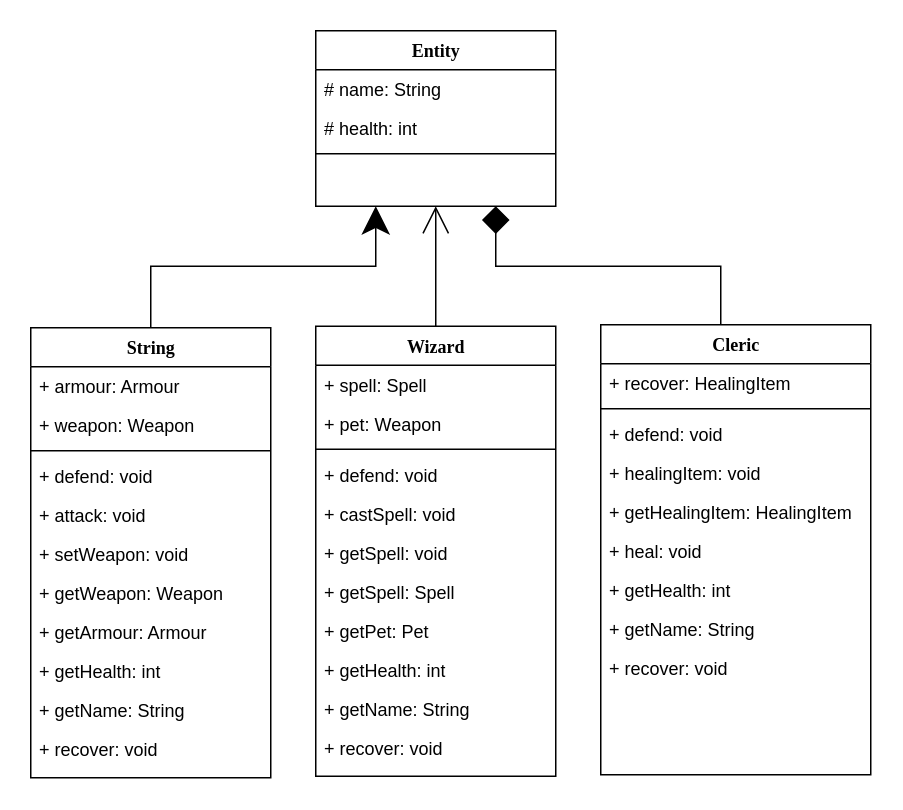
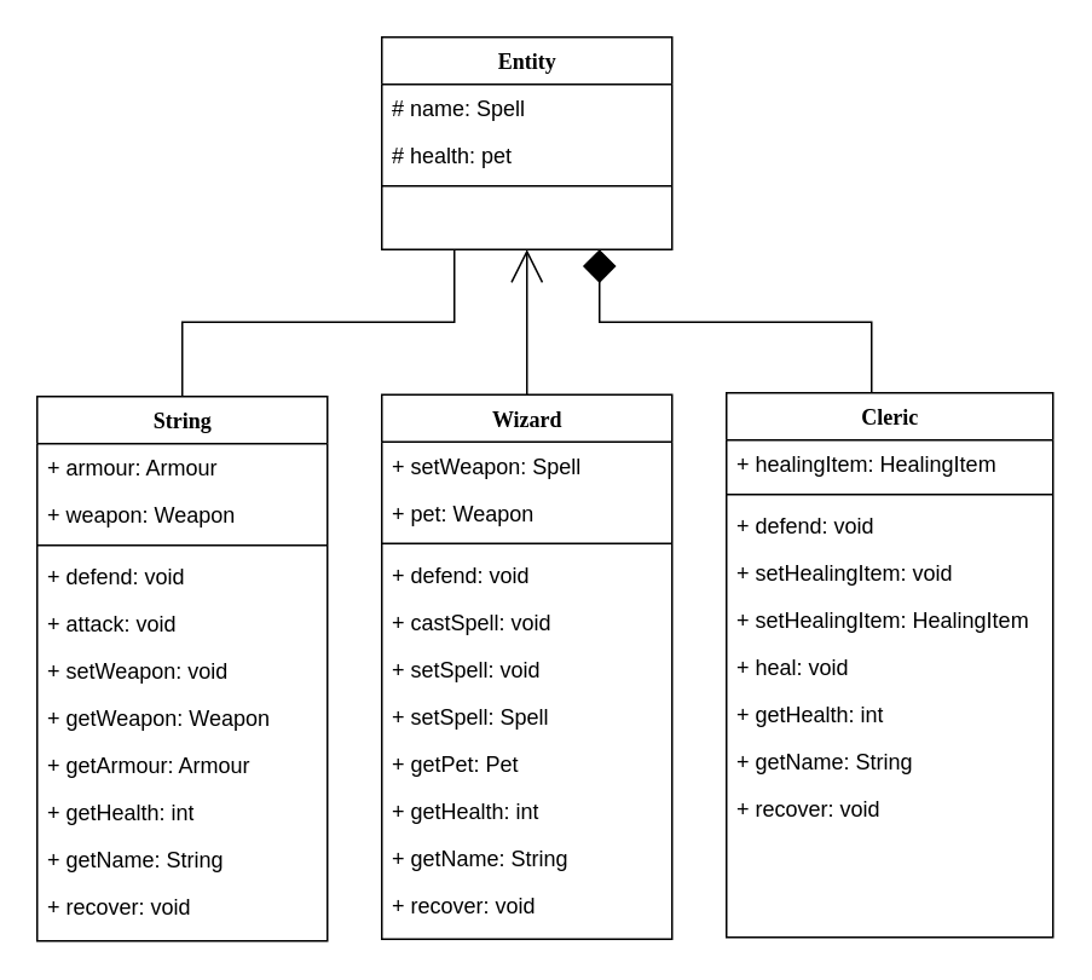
  <mxCell id="0" />
  <mxCell id="1" parent="0" />
  <mxCell id="2" value="Entity" style="swimlane;html=1;fontStyle=1;align=center;verticalAlign=top;childLayout=stackLayout;horizontal=1;startSize=26;horizontalStack=0;resizeParent=1;resizeLast=0;collapsible=1;marginBottom=0;swimlaneFillColor=#ffffff;rounded=0;shadow=0;comic=0;labelBackgroundColor=none;strokeColor=#000000;strokeWidth=1;fillColor=none;fontFamily=Verdana;fontSize=12;fontColor=#000000;" parent="1" vertex="1"><mxGeometry x="210" y="20" width="160" height="117" as="geometry" /></mxCell>
- <mxCell id="3" value="# name: String" style="text;html=1;strokeColor=none;fillColor=none;align=left;verticalAlign=top;spacingLeft=4;spacingRight=4;whiteSpace=wrap;overflow=hidden;rotatable=0;points=[[0,0.5],[1,0.5]];portConstraint=eastwest;" parent="2" vertex="1"><mxGeometry y="26" width="160" height="26" as="geometry" /></mxCell>
- <mxCell id="4" value="# health: int" style="text;html=1;strokeColor=none;fillColor=none;align=left;verticalAlign=top;spacingLeft=4;spacingRight=4;whiteSpace=wrap;overflow=hidden;rotatable=0;points=[[0,0.5],[1,0.5]];portConstraint=eastwest;" parent="2" vertex="1"><mxGeometry y="52" width="160" height="26" as="geometry" /></mxCell>
+ <mxCell id="3" value="# name: Spell" style="text;html=1;strokeColor=none;fillColor=none;align=left;verticalAlign=top;spacingLeft=4;spacingRight=4;whiteSpace=wrap;overflow=hidden;rotatable=0;points=[[0,0.5],[1,0.5]];portConstraint=eastwest;" parent="2" vertex="1"><mxGeometry y="26" width="160" height="26" as="geometry" /></mxCell>
+ <mxCell id="4" value="# health: pet" style="text;html=1;strokeColor=none;fillColor=none;align=left;verticalAlign=top;spacingLeft=4;spacingRight=4;whiteSpace=wrap;overflow=hidden;rotatable=0;points=[[0,0.5],[1,0.5]];portConstraint=eastwest;" parent="2" vertex="1"><mxGeometry y="52" width="160" height="26" as="geometry" /></mxCell>
  <mxCell id="5" value="" style="line;html=1;strokeWidth=1;fillColor=none;align=left;verticalAlign=middle;spacingTop=-1;spacingLeft=3;spacingRight=3;rotatable=0;labelPosition=right;points=[];portConstraint=eastwest;" parent="2" vertex="1"><mxGeometry y="78" width="160" height="8" as="geometry" /></mxCell>
  <mxCell id="6" style="edgeStyle=orthogonalEdgeStyle;rounded=0;html=1;labelBackgroundColor=none;startArrow=none;startFill=0;startSize=8;endArrow=open;endFill=1;endSize=16;fontFamily=Verdana;fontSize=12;" parent="1" source="7" target="2" edge="1"><mxGeometry relative="1" as="geometry" /></mxCell>
  <mxCell id="7" value="Wizard" style="swimlane;html=1;fontStyle=1;align=center;verticalAlign=top;childLayout=stackLayout;horizontal=1;startSize=26;horizontalStack=0;resizeParent=1;resizeLast=0;collapsible=1;marginBottom=0;swimlaneFillColor=#ffffff;rounded=0;shadow=0;comic=0;labelBackgroundColor=none;strokeColor=#000000;strokeWidth=1;fillColor=none;fontFamily=Verdana;fontSize=12;fontColor=#000000;" parent="1" vertex="1"><mxGeometry x="210" y="217" width="160" height="300" as="geometry" /></mxCell>
- <mxCell id="8" value="+ spell: Spell" style="text;html=1;strokeColor=none;fillColor=none;align=left;verticalAlign=top;spacingLeft=4;spacingRight=4;whiteSpace=wrap;overflow=hidden;rotatable=0;points=[[0,0.5],[1,0.5]];portConstraint=eastwest;" parent="7" vertex="1"><mxGeometry y="26" width="160" height="26" as="geometry" /></mxCell>
+ <mxCell id="8" value="+ setWeapon: Spell" style="text;html=1;strokeColor=none;fillColor=none;align=left;verticalAlign=top;spacingLeft=4;spacingRight=4;whiteSpace=wrap;overflow=hidden;rotatable=0;points=[[0,0.5],[1,0.5]];portConstraint=eastwest;" parent="7" vertex="1"><mxGeometry y="26" width="160" height="26" as="geometry" /></mxCell>
  <mxCell id="9" value="+ pet: Weapon" style="text;html=1;strokeColor=none;fillColor=none;align=left;verticalAlign=top;spacingLeft=4;spacingRight=4;whiteSpace=wrap;overflow=hidden;rotatable=0;points=[[0,0.5],[1,0.5]];portConstraint=eastwest;" parent="7" vertex="1"><mxGeometry y="52" width="160" height="26" as="geometry" /></mxCell>
  <mxCell id="10" value="" style="line;html=1;strokeWidth=1;fillColor=none;align=left;verticalAlign=middle;spacingTop=-1;spacingLeft=3;spacingRight=3;rotatable=0;labelPosition=right;points=[];portConstraint=eastwest;" parent="7" vertex="1"><mxGeometry y="78" width="160" height="8" as="geometry" /></mxCell>
  <mxCell id="11" value="+ defend: void" style="text;html=1;strokeColor=none;fillColor=none;align=left;verticalAlign=top;spacingLeft=4;spacingRight=4;whiteSpace=wrap;overflow=hidden;rotatable=0;points=[[0,0.5],[1,0.5]];portConstraint=eastwest;" parent="7" vertex="1"><mxGeometry y="86" width="160" height="26" as="geometry" /></mxCell>
  <mxCell id="12" value="+ castSpell: void" style="text;html=1;strokeColor=none;fillColor=none;align=left;verticalAlign=top;spacingLeft=4;spacingRight=4;whiteSpace=wrap;overflow=hidden;rotatable=0;points=[[0,0.5],[1,0.5]];portConstraint=eastwest;" parent="7" vertex="1"><mxGeometry y="112" width="160" height="26" as="geometry" /></mxCell>
- <mxCell id="13" value="+ getSpell: void" style="text;html=1;strokeColor=none;fillColor=none;align=left;verticalAlign=top;spacingLeft=4;spacingRight=4;whiteSpace=wrap;overflow=hidden;rotatable=0;points=[[0,0.5],[1,0.5]];portConstraint=eastwest;" vertex="1" parent="7"><mxGeometry y="138" width="160" height="26" as="geometry" /></mxCell>
- <mxCell id="14" value="+ getSpell: Spell" style="text;html=1;strokeColor=none;fillColor=none;align=left;verticalAlign=top;spacingLeft=4;spacingRight=4;whiteSpace=wrap;overflow=hidden;rotatable=0;points=[[0,0.5],[1,0.5]];portConstraint=eastwest;" vertex="1" parent="7"><mxGeometry y="164" width="160" height="26" as="geometry" /></mxCell>
+ <mxCell id="13" value="+ setSpell: void" style="text;html=1;strokeColor=none;fillColor=none;align=left;verticalAlign=top;spacingLeft=4;spacingRight=4;whiteSpace=wrap;overflow=hidden;rotatable=0;points=[[0,0.5],[1,0.5]];portConstraint=eastwest;" vertex="1" parent="7"><mxGeometry y="138" width="160" height="26" as="geometry" /></mxCell>
+ <mxCell id="14" value="+ setSpell: Spell" style="text;html=1;strokeColor=none;fillColor=none;align=left;verticalAlign=top;spacingLeft=4;spacingRight=4;whiteSpace=wrap;overflow=hidden;rotatable=0;points=[[0,0.5],[1,0.5]];portConstraint=eastwest;" vertex="1" parent="7"><mxGeometry y="164" width="160" height="26" as="geometry" /></mxCell>
  <mxCell id="15" value="+ getPet: Pet" style="text;html=1;strokeColor=none;fillColor=none;align=left;verticalAlign=top;spacingLeft=4;spacingRight=4;whiteSpace=wrap;overflow=hidden;rotatable=0;points=[[0,0.5],[1,0.5]];portConstraint=eastwest;" vertex="1" parent="7"><mxGeometry y="190" width="160" height="26" as="geometry" /></mxCell>
  <mxCell id="16" value="+ getHealth: int" style="text;html=1;strokeColor=none;fillColor=none;align=left;verticalAlign=top;spacingLeft=4;spacingRight=4;whiteSpace=wrap;overflow=hidden;rotatable=0;points=[[0,0.5],[1,0.5]];portConstraint=eastwest;" vertex="1" parent="7"><mxGeometry y="216" width="160" height="26" as="geometry" /></mxCell>
  <mxCell id="17" value="+ getName: String" style="text;html=1;strokeColor=none;fillColor=none;align=left;verticalAlign=top;spacingLeft=4;spacingRight=4;whiteSpace=wrap;overflow=hidden;rotatable=0;points=[[0,0.5],[1,0.5]];portConstraint=eastwest;" vertex="1" parent="7"><mxGeometry y="242" width="160" height="26" as="geometry" /></mxCell>
  <mxCell id="18" value="+ recover: void" style="text;html=1;strokeColor=none;fillColor=none;align=left;verticalAlign=top;spacingLeft=4;spacingRight=4;whiteSpace=wrap;overflow=hidden;rotatable=0;points=[[0,0.5],[1,0.5]];portConstraint=eastwest;" vertex="1" parent="7"><mxGeometry y="268" width="160" height="26" as="geometry" /></mxCell>
- <mxCell id="19" style="edgeStyle=orthogonalEdgeStyle;rounded=0;html=1;labelBackgroundColor=none;startArrow=none;startFill=0;startSize=8;endArrow=classic;endFill=1;endSize=16;fontFamily=Verdana;fontSize=12;entryX=0.25;entryY=1;entryDx=0;entryDy=0;" edge="1" parent="1" source="20" target="2"><mxGeometry relative="1" as="geometry"><mxPoint x="290" y="136" as="targetPoint" /><Array as="points"><mxPoint x="100" y="177" /><mxPoint x="250" y="177" /></Array></mxGeometry></mxCell>
+ <mxCell id="19" style="edgeStyle=orthogonalEdgeStyle;rounded=0;html=1;labelBackgroundColor=none;startArrow=none;startFill=0;startSize=8;endArrow=none;endFill=1;endSize=16;fontFamily=Verdana;fontSize=12;entryX=0.25;entryY=1;entryDx=0;entryDy=0;" edge="1" parent="1" source="20" target="2"><mxGeometry relative="1" as="geometry"><mxPoint x="290" y="136" as="targetPoint" /><Array as="points"><mxPoint x="100" y="177" /><mxPoint x="250" y="177" /></Array></mxGeometry></mxCell>
  <mxCell id="20" value="String" style="swimlane;html=1;fontStyle=1;align=center;verticalAlign=top;childLayout=stackLayout;horizontal=1;startSize=26;horizontalStack=0;resizeParent=1;resizeLast=0;collapsible=1;marginBottom=0;swimlaneFillColor=#ffffff;rounded=0;shadow=0;comic=0;labelBackgroundColor=none;strokeColor=#000000;strokeWidth=1;fillColor=none;fontFamily=Verdana;fontSize=12;fontColor=#000000;" vertex="1" parent="1"><mxGeometry x="20" y="218" width="160" height="300" as="geometry" /></mxCell>
  <mxCell id="21" value="+ armour: Armour" style="text;html=1;strokeColor=none;fillColor=none;align=left;verticalAlign=top;spacingLeft=4;spacingRight=4;whiteSpace=wrap;overflow=hidden;rotatable=0;points=[[0,0.5],[1,0.5]];portConstraint=eastwest;" vertex="1" parent="20"><mxGeometry y="26" width="160" height="26" as="geometry" /></mxCell>
  <mxCell id="22" value="+ weapon: Weapon" style="text;html=1;strokeColor=none;fillColor=none;align=left;verticalAlign=top;spacingLeft=4;spacingRight=4;whiteSpace=wrap;overflow=hidden;rotatable=0;points=[[0,0.5],[1,0.5]];portConstraint=eastwest;" vertex="1" parent="20"><mxGeometry y="52" width="160" height="26" as="geometry" /></mxCell>
  <mxCell id="23" value="" style="line;html=1;strokeWidth=1;fillColor=none;align=left;verticalAlign=middle;spacingTop=-1;spacingLeft=3;spacingRight=3;rotatable=0;labelPosition=right;points=[];portConstraint=eastwest;" vertex="1" parent="20"><mxGeometry y="78" width="160" height="8" as="geometry" /></mxCell>
  <mxCell id="24" value="+ defend: void" style="text;html=1;strokeColor=none;fillColor=none;align=left;verticalAlign=top;spacingLeft=4;spacingRight=4;whiteSpace=wrap;overflow=hidden;rotatable=0;points=[[0,0.5],[1,0.5]];portConstraint=eastwest;" vertex="1" parent="20"><mxGeometry y="86" width="160" height="26" as="geometry" /></mxCell>
  <mxCell id="25" value="+ attack: void" style="text;html=1;strokeColor=none;fillColor=none;align=left;verticalAlign=top;spacingLeft=4;spacingRight=4;whiteSpace=wrap;overflow=hidden;rotatable=0;points=[[0,0.5],[1,0.5]];portConstraint=eastwest;" vertex="1" parent="20"><mxGeometry y="112" width="160" height="26" as="geometry" /></mxCell>
  <mxCell id="26" value="+ setWeapon: void" style="text;html=1;strokeColor=none;fillColor=none;align=left;verticalAlign=top;spacingLeft=4;spacingRight=4;whiteSpace=wrap;overflow=hidden;rotatable=0;points=[[0,0.5],[1,0.5]];portConstraint=eastwest;" vertex="1" parent="20"><mxGeometry y="138" width="160" height="26" as="geometry" /></mxCell>
  <mxCell id="27" value="+ getWeapon: Weapon" style="text;html=1;strokeColor=none;fillColor=none;align=left;verticalAlign=top;spacingLeft=4;spacingRight=4;whiteSpace=wrap;overflow=hidden;rotatable=0;points=[[0,0.5],[1,0.5]];portConstraint=eastwest;" vertex="1" parent="20"><mxGeometry y="164" width="160" height="26" as="geometry" /></mxCell>
  <mxCell id="28" value="+ getArmour: Armour" style="text;html=1;strokeColor=none;fillColor=none;align=left;verticalAlign=top;spacingLeft=4;spacingRight=4;whiteSpace=wrap;overflow=hidden;rotatable=0;points=[[0,0.5],[1,0.5]];portConstraint=eastwest;" vertex="1" parent="20"><mxGeometry y="190" width="160" height="26" as="geometry" /></mxCell>
  <mxCell id="29" value="+ getHealth: int" style="text;html=1;strokeColor=none;fillColor=none;align=left;verticalAlign=top;spacingLeft=4;spacingRight=4;whiteSpace=wrap;overflow=hidden;rotatable=0;points=[[0,0.5],[1,0.5]];portConstraint=eastwest;" vertex="1" parent="20"><mxGeometry y="216" width="160" height="26" as="geometry" /></mxCell>
  <mxCell id="30" value="+ getName: String" style="text;html=1;strokeColor=none;fillColor=none;align=left;verticalAlign=top;spacingLeft=4;spacingRight=4;whiteSpace=wrap;overflow=hidden;rotatable=0;points=[[0,0.5],[1,0.5]];portConstraint=eastwest;" vertex="1" parent="20"><mxGeometry y="242" width="160" height="26" as="geometry" /></mxCell>
  <mxCell id="31" value="+ recover: void" style="text;html=1;strokeColor=none;fillColor=none;align=left;verticalAlign=top;spacingLeft=4;spacingRight=4;whiteSpace=wrap;overflow=hidden;rotatable=0;points=[[0,0.5],[1,0.5]];portConstraint=eastwest;" vertex="1" parent="20"><mxGeometry y="268" width="160" height="26" as="geometry" /></mxCell>
  <mxCell id="32" style="edgeStyle=orthogonalEdgeStyle;rounded=0;html=1;labelBackgroundColor=none;startArrow=none;startFill=0;startSize=8;endArrow=diamond;endFill=1;endSize=16;fontFamily=Verdana;fontSize=12;entryX=0.75;entryY=1;entryDx=0;entryDy=0;" edge="1" parent="1" source="33" target="2"><mxGeometry relative="1" as="geometry"><mxPoint x="480" y="136" as="targetPoint" /><Array as="points"><mxPoint x="480" y="177" /><mxPoint x="330" y="177" /></Array></mxGeometry></mxCell>
  <mxCell id="33" value="Cleric" style="swimlane;html=1;fontStyle=1;align=center;verticalAlign=top;childLayout=stackLayout;horizontal=1;startSize=26;horizontalStack=0;resizeParent=1;resizeLast=0;collapsible=1;marginBottom=0;swimlaneFillColor=#ffffff;rounded=0;shadow=0;comic=0;labelBackgroundColor=none;strokeColor=#000000;strokeWidth=1;fillColor=none;fontFamily=Verdana;fontSize=12;fontColor=#000000;" vertex="1" parent="1"><mxGeometry x="400" y="216" width="180" height="300" as="geometry" /></mxCell>
- <mxCell id="34" value="+ recover: HealingItem" style="text;html=1;strokeColor=none;fillColor=none;align=left;verticalAlign=top;spacingLeft=4;spacingRight=4;whiteSpace=wrap;overflow=hidden;rotatable=0;points=[[0,0.5],[1,0.5]];portConstraint=eastwest;" vertex="1" parent="33"><mxGeometry y="26" width="180" height="26" as="geometry" /></mxCell>
+ <mxCell id="34" value="+ healingItem: HealingItem" style="text;html=1;strokeColor=none;fillColor=none;align=left;verticalAlign=top;spacingLeft=4;spacingRight=4;whiteSpace=wrap;overflow=hidden;rotatable=0;points=[[0,0.5],[1,0.5]];portConstraint=eastwest;" vertex="1" parent="33"><mxGeometry y="26" width="180" height="26" as="geometry" /></mxCell>
  <mxCell id="35" value="" style="line;html=1;strokeWidth=1;fillColor=none;align=left;verticalAlign=middle;spacingTop=-1;spacingLeft=3;spacingRight=3;rotatable=0;labelPosition=right;points=[];portConstraint=eastwest;" vertex="1" parent="33"><mxGeometry y="52" width="180" height="8" as="geometry" /></mxCell>
  <mxCell id="36" value="+ defend: void" style="text;html=1;strokeColor=none;fillColor=none;align=left;verticalAlign=top;spacingLeft=4;spacingRight=4;whiteSpace=wrap;overflow=hidden;rotatable=0;points=[[0,0.5],[1,0.5]];portConstraint=eastwest;" vertex="1" parent="33"><mxGeometry y="60" width="180" height="26" as="geometry" /></mxCell>
- <mxCell id="37" value="+ healingItem: void" style="text;html=1;strokeColor=none;fillColor=none;align=left;verticalAlign=top;spacingLeft=4;spacingRight=4;whiteSpace=wrap;overflow=hidden;rotatable=0;points=[[0,0.5],[1,0.5]];portConstraint=eastwest;" vertex="1" parent="33"><mxGeometry y="86" width="180" height="26" as="geometry" /></mxCell>
- <mxCell id="38" value="+ getHealingItem: HealingItem" style="text;html=1;strokeColor=none;fillColor=none;align=left;verticalAlign=top;spacingLeft=4;spacingRight=4;whiteSpace=wrap;overflow=hidden;rotatable=0;points=[[0,0.5],[1,0.5]];portConstraint=eastwest;" vertex="1" parent="33"><mxGeometry y="112" width="180" height="26" as="geometry" /></mxCell>
+ <mxCell id="37" value="+ setHealingItem: void" style="text;html=1;strokeColor=none;fillColor=none;align=left;verticalAlign=top;spacingLeft=4;spacingRight=4;whiteSpace=wrap;overflow=hidden;rotatable=0;points=[[0,0.5],[1,0.5]];portConstraint=eastwest;" vertex="1" parent="33"><mxGeometry y="86" width="180" height="26" as="geometry" /></mxCell>
+ <mxCell id="38" value="+ setHealingItem: HealingItem" style="text;html=1;strokeColor=none;fillColor=none;align=left;verticalAlign=top;spacingLeft=4;spacingRight=4;whiteSpace=wrap;overflow=hidden;rotatable=0;points=[[0,0.5],[1,0.5]];portConstraint=eastwest;" vertex="1" parent="33"><mxGeometry y="112" width="180" height="26" as="geometry" /></mxCell>
  <mxCell id="39" value="+ heal: void" style="text;html=1;strokeColor=none;fillColor=none;align=left;verticalAlign=top;spacingLeft=4;spacingRight=4;whiteSpace=wrap;overflow=hidden;rotatable=0;points=[[0,0.5],[1,0.5]];portConstraint=eastwest;" vertex="1" parent="33"><mxGeometry y="138" width="180" height="26" as="geometry" /></mxCell>
  <mxCell id="40" value="+ getHealth: int" style="text;html=1;strokeColor=none;fillColor=none;align=left;verticalAlign=top;spacingLeft=4;spacingRight=4;whiteSpace=wrap;overflow=hidden;rotatable=0;points=[[0,0.5],[1,0.5]];portConstraint=eastwest;" vertex="1" parent="33"><mxGeometry y="164" width="180" height="26" as="geometry" /></mxCell>
  <mxCell id="41" value="+ getName: String" style="text;html=1;strokeColor=none;fillColor=none;align=left;verticalAlign=top;spacingLeft=4;spacingRight=4;whiteSpace=wrap;overflow=hidden;rotatable=0;points=[[0,0.5],[1,0.5]];portConstraint=eastwest;" vertex="1" parent="33"><mxGeometry y="190" width="180" height="26" as="geometry" /></mxCell>
  <mxCell id="42" value="+ recover: void" style="text;html=1;strokeColor=none;fillColor=none;align=left;verticalAlign=top;spacingLeft=4;spacingRight=4;whiteSpace=wrap;overflow=hidden;rotatable=0;points=[[0,0.5],[1,0.5]];portConstraint=eastwest;" vertex="1" parent="33"><mxGeometry y="216" width="180" height="26" as="geometry" /></mxCell>
